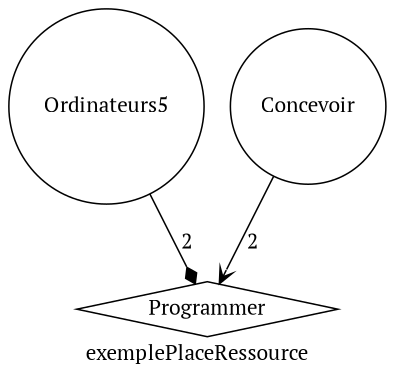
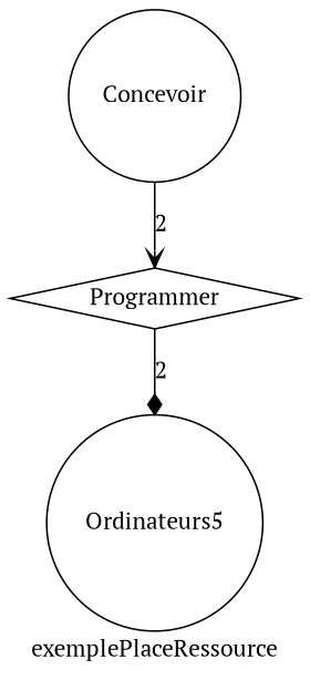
  digraph {
    fontname="PT Serif"
    label=exemplePlaceRessource
    node [fontname="PT Serif" shape=circle]
    edge [fontname="PT Serif"]
    Programmer [shape=diamond]
    Ordinateurs5
    Concevoir
-   Ordinateurs5 -> Programmer [arrowhead=diamond label=2]
+   Programmer -> Ordinateurs5 [arrowhead=diamond label=2]
    Concevoir -> Programmer [arrowhead=vee label=2]
  }
